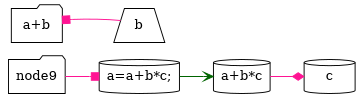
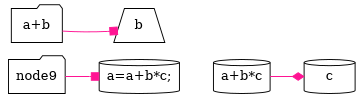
  digraph {
    rankdir=LR
    node [shape=cylinder]
    edge [arrowhead=box color=deeppink]
    n1 [label="a=a+b*c;"]
    n2 [label="a+b*c"]
    n3 [label=c]
    n4 [label=node9 shape=folder]
    n5 [label="a+b" shape=folder]
    n6 [label=b shape=trapezium]
-   n1 -> n2 [arrowhead=vee color=darkgreen]
    n2 -> n3 [arrowhead=diamond]
    n4 -> n1
-   n6 -> n5
+   n5 -> n6
  }
